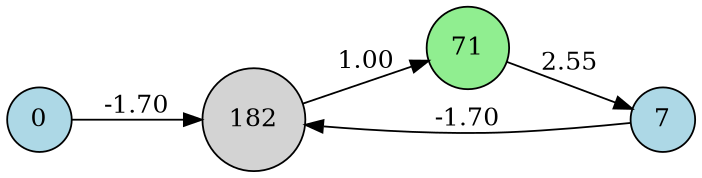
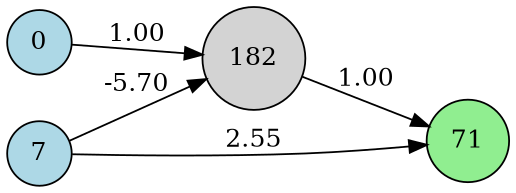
  digraph {
    rankdir=LR
    node [fillcolor=lightblue shape=circle style=filled]
    n1 [label=0]
    n2 [fillcolor=lightgray label=182]
    n3 [fillcolor=lightgreen label=71]
    n4 [label=7]
-   n1 -> n2 [label=-1.70]
+   n1 -> n2 [label=1.00]
    n2 -> n3 [label=1.00]
-   n4 -> n2 [label=-1.70]
-   n3 -> n4 [label=2.55]
+   n4 -> n2 [label=-5.70]
+   n4 -> n3 [label=2.55]
  }
